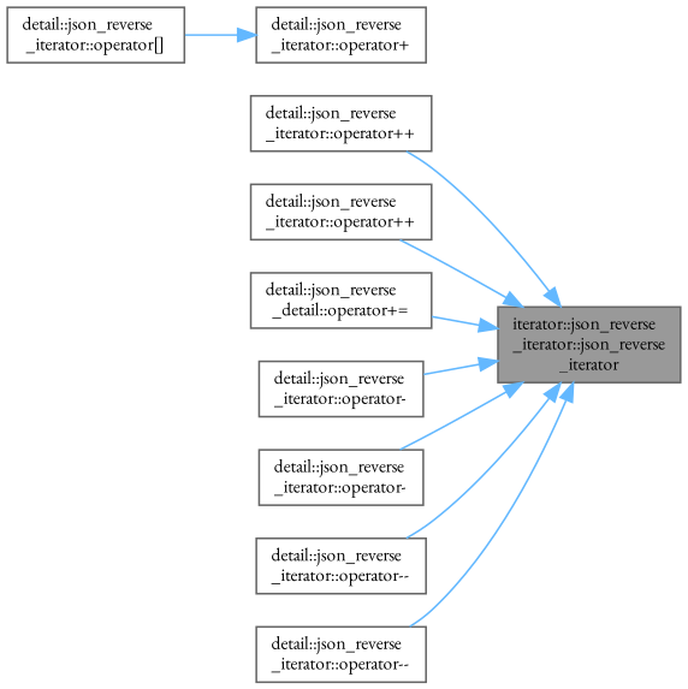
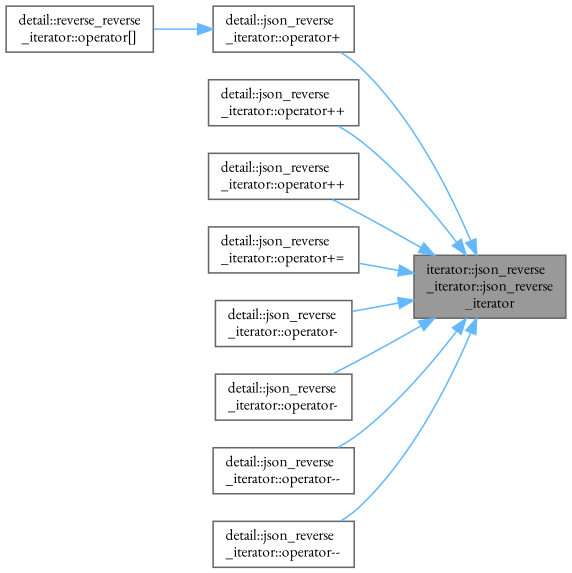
  digraph {
    fontname="EB Garamond"
    rankdir=RL
    node [color=grey40 fillcolor=white fontname="EB Garamond" fontsize=10 shape=box style=filled]
    edge [color=steelblue1 dir=back fontname="EB Garamond" fontsize=10 labelfontname=Helvetica labelfontsize=10 style=solid]
    n1 [color=gray40 fillcolor=grey60 fontcolor=black height=0.2 label="iterator::json_reverse\l_iterator::json_reverse\l_iterator" width=0.4]
    n2 [height=0.2 label="detail::json_reverse\l_iterator::operator+" width=0.4]
    n3 [height=0.2 label="detail::json_reverse\l_iterator::operator++" width=0.4]
    n4 [height=0.2 label="detail::json_reverse\l_iterator::operator++" width=0.4]
-   n5 [height=0.2 label="detail::json_reverse\l_detail::operator+=" width=0.4]
+   n5 [height=0.2 label="detail::json_reverse\l_iterator::operator+=" width=0.4]
    n6 [height=0.2 label="detail::json_reverse\l_iterator::operator-" width=0.4]
    n7 [height=0.2 label="detail::json_reverse\l_iterator::operator-" width=0.4]
    n8 [height=0.2 label="detail::json_reverse\l_iterator::operator--" width=0.4]
    n9 [height=0.2 label="detail::json_reverse\l_iterator::operator--" width=0.4]
-   n10 [height=0.2 label="detail::json_reverse\l_iterator::operator[]" width=0.4]
+   n10 [height=0.2 label="detail::reverse_reverse\l_iterator::operator[]" width=0.4]
+   n1 -> n2
    n1 -> n3
    n1 -> n4
    n1 -> n5
    n1 -> n6
    n1 -> n7
    n1 -> n8
    n1 -> n9
    n2 -> n10
  }
